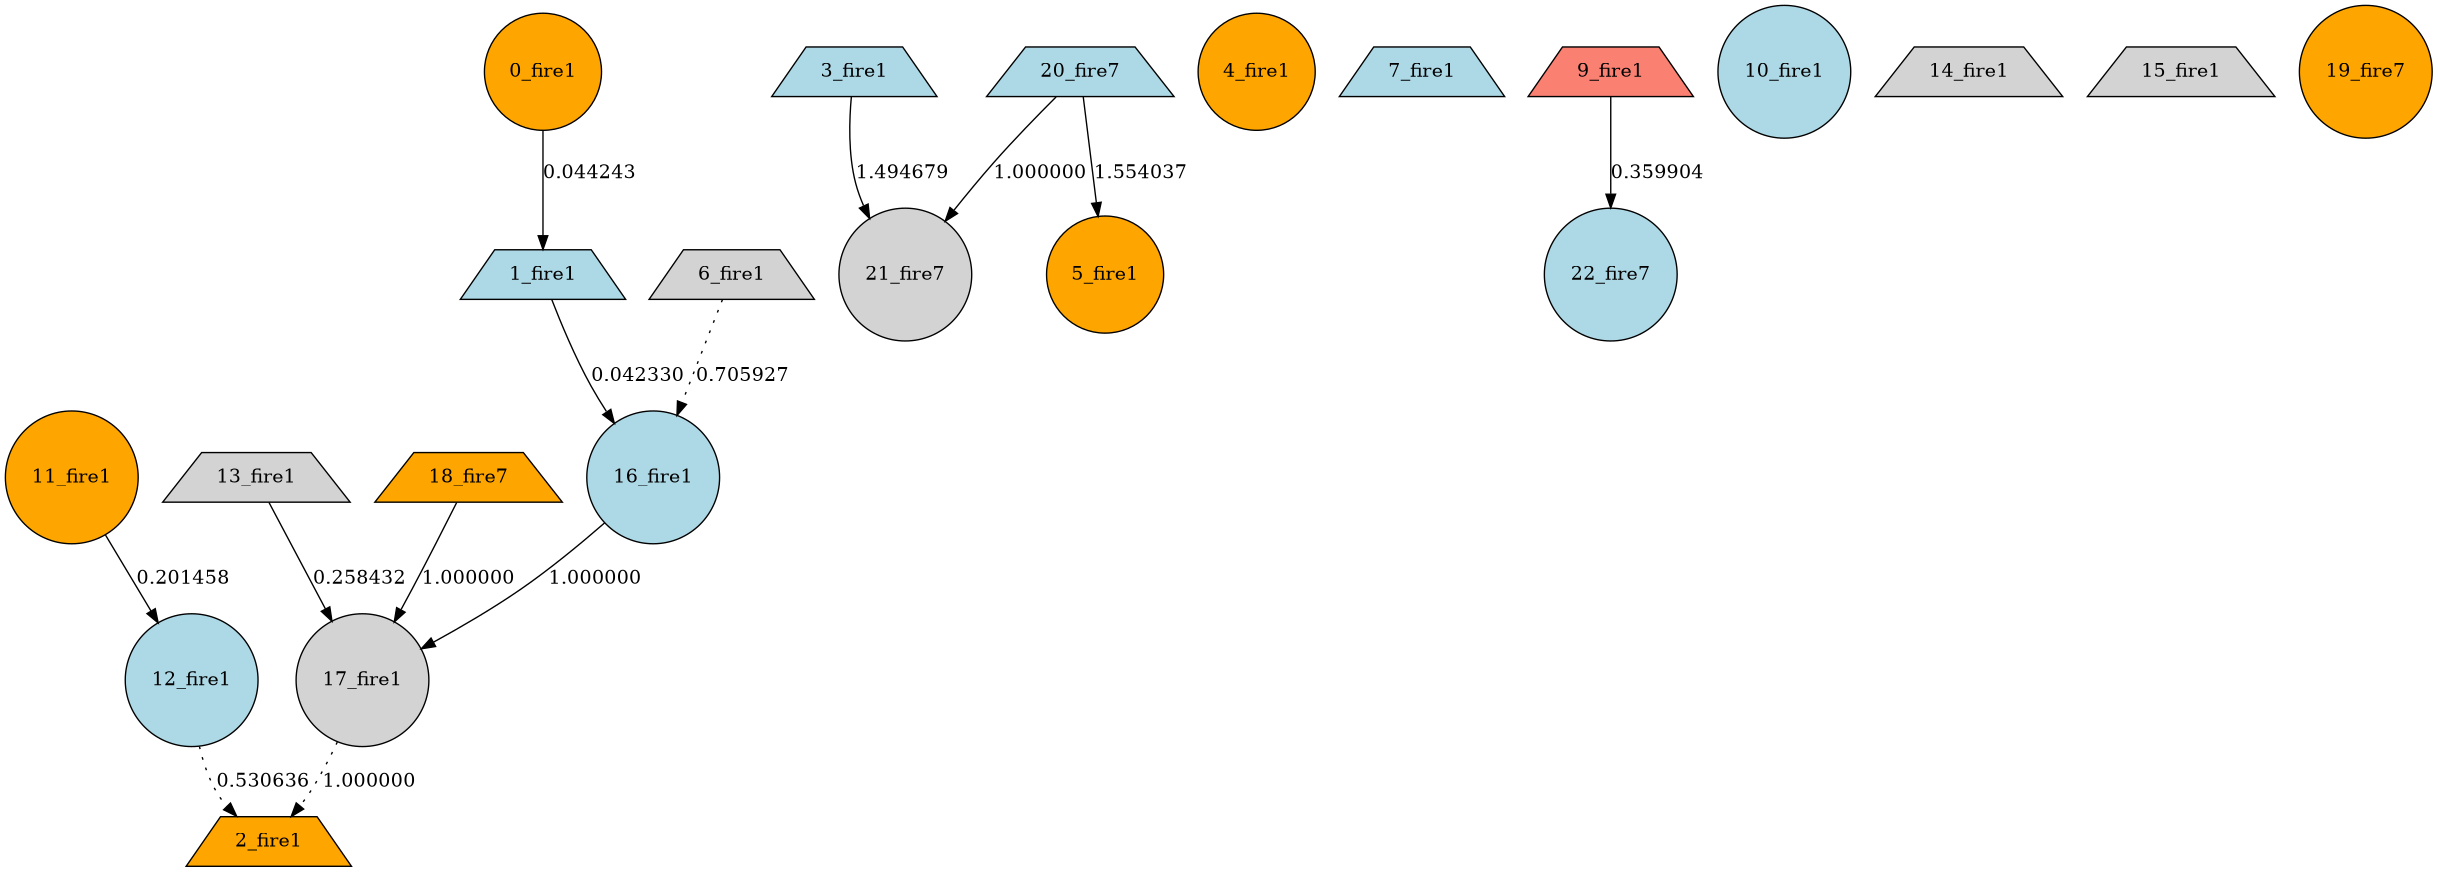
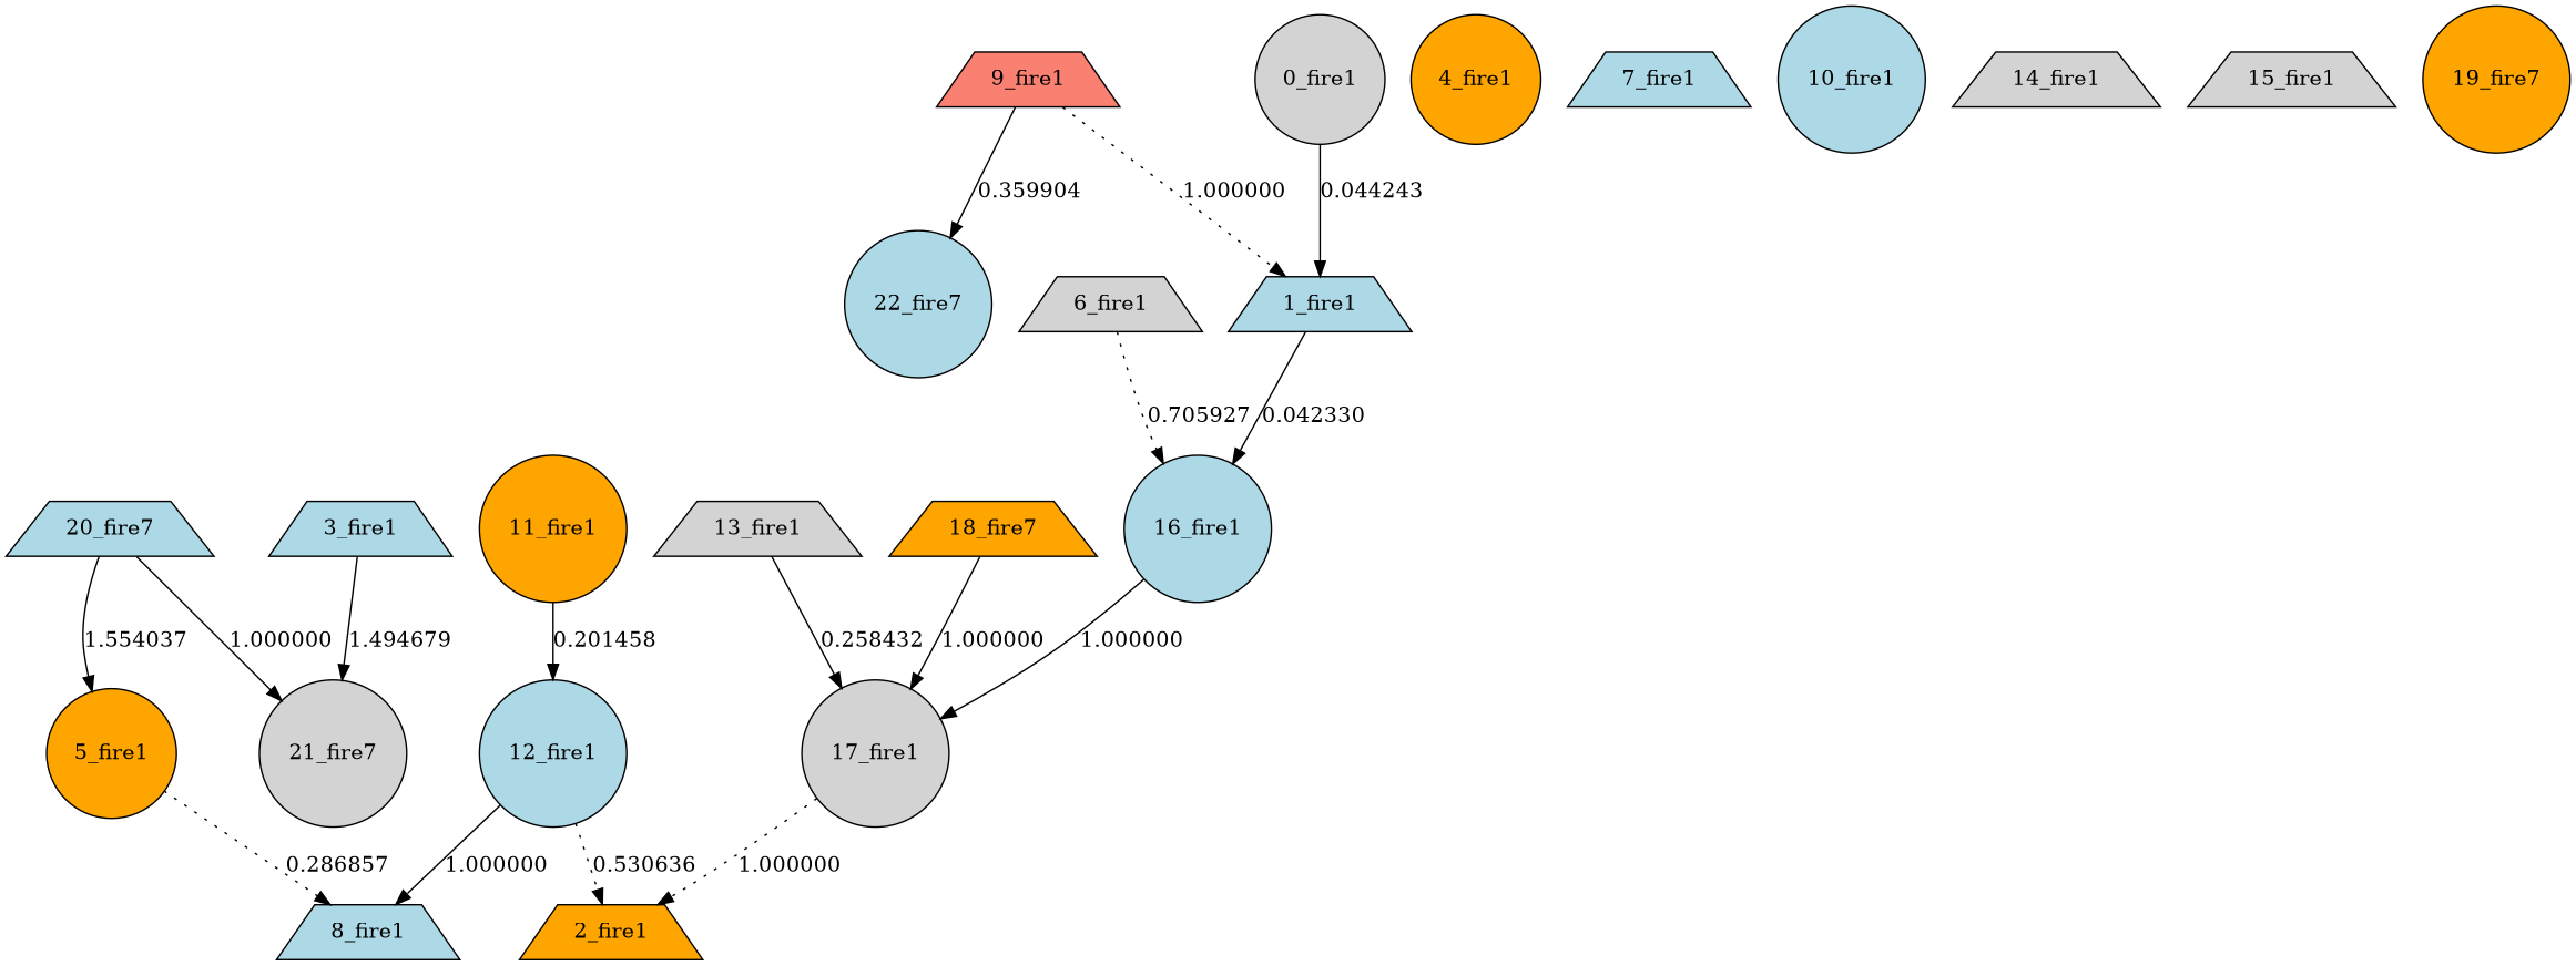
  digraph {
    node [fillcolor=lightblue shape=trapezium style=filled]
    edge [style=solid]
-   n1 [fillcolor=orange label="0_fire1" shape=circle]
+   n1 [fillcolor=lightgrey label="0_fire1" shape=circle]
    n2 [label="1_fire1"]
    n3 [label="16_fire1" shape=circle]
    n4 [fillcolor=lightgrey label="17_fire1" shape=circle]
    n5 [fillcolor=orange label="2_fire1"]
    n6 [label="3_fire1"]
    n7 [fillcolor=lightgrey label="21_fire7" shape=circle]
    n8 [fillcolor=orange label="4_fire1" shape=circle]
    n9 [fillcolor=orange label="5_fire1" shape=circle]
+   n10 [label="8_fire1"]
    n11 [fillcolor=lightgrey label="6_fire1"]
    n12 [label="7_fire1"]
    n13 [fillcolor=salmon label="9_fire1"]
    n14 [label="22_fire7" shape=circle]
    n15 [label="10_fire1" shape=circle]
    n16 [fillcolor=orange label="11_fire1" shape=circle]
    n17 [label="12_fire1" shape=circle]
    n18 [fillcolor=lightgrey label="13_fire1"]
    n19 [fillcolor=lightgrey label="14_fire1"]
    n20 [fillcolor=lightgrey label="15_fire1"]
    n21 [fillcolor=orange label="18_fire7"]
    n22 [fillcolor=orange label="19_fire7" shape=circle]
    n23 [label="20_fire7"]
    n1 -> n2 [label=0.044243]
    n2 -> n3 [label=0.042330]
    n3 -> n4 [label=1.000000]
    n4 -> n5 [label=1.000000 style=dotted]
    n6 -> n7 [label=1.494679]
+   n9 -> n10 [label=0.286857 style=dotted]
    n11 -> n3 [label=0.705927 style=dotted]
+   n13 -> n2 [label=1.000000 style=dotted]
    n13 -> n14 [label=0.359904]
    n16 -> n17 [label=0.201458]
    n17 -> n5 [label=0.530636 style=dotted]
+   n17 -> n10 [label=1.000000]
    n18 -> n4 [label=0.258432]
    n21 -> n4 [label=1.000000]
    n23 -> n7 [label=1.000000]
    n23 -> n9 [label=1.554037]
  }
